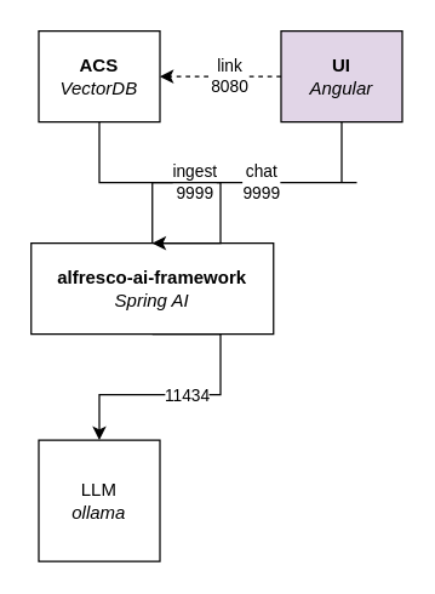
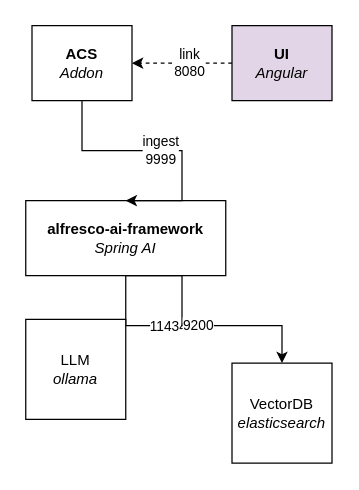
  <mxCell id="0" />
  <mxCell id="1" parent="0" />
  <mxCell id="2" value="" style="edgeStyle=orthogonalEdgeStyle;rounded=0;orthogonalLoop=1;jettySize=auto;html=1;entryX=0.5;entryY=0;entryDx=0;entryDy=0;exitX=0.5;exitY=1;exitDx=0;exitDy=0;" edge="1" parent="1" source="4" target="5"><mxGeometry relative="1" as="geometry"><mxPoint x="105" y="360" as="targetPoint" /><Array as="points"><mxPoint x="145" y="260" /><mxPoint x="65" y="260" /></Array></mxGeometry></mxCell>
  <mxCell id="3" value="11434" style="edgeLabel;html=1;align=center;verticalAlign=middle;resizable=0;points=[];" vertex="1" connectable="0" parent="2"><mxGeometry x="0.107" relative="1" as="geometry"><mxPoint as="offset" /></mxGeometry></mxCell>
  <mxCell id="4" value="&lt;b&gt;alfresco-ai-framework&lt;/b&gt;&lt;div&gt;&lt;i&gt;Spring AI&lt;/i&gt;&lt;/div&gt;" style="whiteSpace=wrap;html=1;" vertex="1" parent="1"><mxGeometry x="20" y="160" width="160" height="60" as="geometry" /></mxCell>
- <mxCell id="5" value="&lt;div&gt;LLM&lt;/div&gt;&lt;i&gt;ollama&lt;/i&gt;" style="whiteSpace=wrap;html=1;aspect=fixed;" vertex="1" parent="1"><mxGeometry x="25" y="290" width="80" height="80" as="geometry" /></mxCell>
- <mxCell id="8" value="&lt;b&gt;ACS&lt;/b&gt;&lt;div&gt;&lt;i&gt;VectorDB&lt;/i&gt;&lt;/div&gt;" style="whiteSpace=wrap;html=1;" vertex="1" parent="1"><mxGeometry x="25" y="20" width="80" height="60" as="geometry" /></mxCell>
+ <mxCell id="5" value="&lt;div&gt;LLM&lt;/div&gt;&lt;i&gt;ollama&lt;/i&gt;" style="whiteSpace=wrap;html=1;aspect=fixed;" vertex="1" parent="1"><mxGeometry x="20" y="255" width="80" height="80" as="geometry" /></mxCell>
+ <mxCell id="6" value="&lt;div&gt;VectorDB&lt;/div&gt;&lt;i&gt;elasticsearch&lt;/i&gt;" style="whiteSpace=wrap;html=1;aspect=fixed;" vertex="1" parent="1"><mxGeometry x="185" y="290" width="80" height="80" as="geometry" /></mxCell>
+ <mxCell id="7" value="9200" style="edgeStyle=orthogonalEdgeStyle;rounded=0;orthogonalLoop=1;jettySize=auto;html=1;exitX=0.5;exitY=1;exitDx=0;exitDy=0;entryX=0.5;entryY=0;entryDx=0;entryDy=0;" edge="1" parent="1" source="4" target="6"><mxGeometry relative="1" as="geometry"><mxPoint x="155" y="250" as="sourcePoint" /><mxPoint x="75" y="300" as="targetPoint" /><Array as="points"><mxPoint x="145" y="260" /><mxPoint x="225" y="260" /></Array></mxGeometry></mxCell>
+ <mxCell id="8" value="&lt;b&gt;ACS&lt;/b&gt;&lt;div&gt;&lt;i&gt;Addon&lt;/i&gt;&lt;/div&gt;" style="whiteSpace=wrap;html=1;" vertex="1" parent="1"><mxGeometry x="25" y="20" width="80" height="60" as="geometry" /></mxCell>
  <mxCell id="9" value="&lt;b&gt;UI&lt;/b&gt;&lt;div&gt;&lt;i&gt;Angular&lt;/i&gt;&lt;/div&gt;" style="whiteSpace=wrap;html=1;fillColor=#e1d5e7;" vertex="1" parent="1"><mxGeometry x="185" y="20" width="80" height="60" as="geometry" /></mxCell>
  <mxCell id="10" value="ingest&lt;div&gt;9999&lt;/div&gt;" style="edgeStyle=orthogonalEdgeStyle;rounded=0;orthogonalLoop=1;jettySize=auto;html=1;exitX=0.5;exitY=1;exitDx=0;exitDy=0;entryX=0.5;entryY=0;entryDx=0;entryDy=0;" edge="1" parent="1" source="8" target="4"><mxGeometry relative="1" as="geometry"><mxPoint x="-45" y="155" as="sourcePoint" /><mxPoint x="35" y="225" as="targetPoint" /><Array as="points"><mxPoint x="65" y="120" /><mxPoint x="145" y="120" /></Array></mxGeometry></mxCell>
- <mxCell id="11" value="chat&lt;div&gt;9999&lt;/div&gt;" style="edgeStyle=orthogonalEdgeStyle;rounded=0;orthogonalLoop=1;jettySize=auto;html=1;exitX=0.5;exitY=1;exitDx=0;exitDy=0;entryX=0.5;entryY=0;entryDx=0;entryDy=0;strokeColor=default;endArrow=none;endFill=0;" edge="1" parent="1" source="9" target="4"><mxGeometry relative="1" as="geometry"><mxPoint x="265" y="90" as="sourcePoint" /><mxPoint x="375" y="170" as="targetPoint" /><Array as="points"><mxPoint x="235" y="120" /><mxPoint x="145" y="120" /></Array></mxGeometry></mxCell>
  <mxCell id="12" value="" style="endArrow=classic;html=1;rounded=0;entryX=1;entryY=0.5;entryDx=0;entryDy=0;exitX=0;exitY=0.5;exitDx=0;exitDy=0;dashed=1;" edge="1" parent="1" source="9" target="8"><mxGeometry width="50" height="50" relative="1" as="geometry"><mxPoint x="155" y="170" as="sourcePoint" /><mxPoint x="205" y="120" as="targetPoint" /></mxGeometry></mxCell>
  <mxCell id="13" value="link&lt;div&gt;8080&lt;/div&gt;" style="edgeLabel;html=1;align=center;verticalAlign=middle;resizable=0;points=[];" vertex="1" connectable="0" parent="12"><mxGeometry x="-0.132" y="-1" relative="1" as="geometry"><mxPoint as="offset" /></mxGeometry></mxCell>
